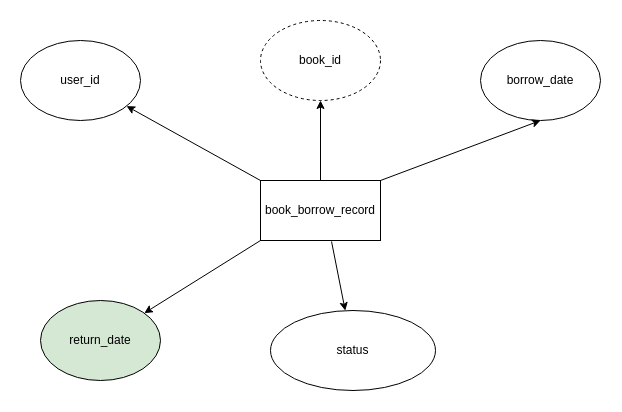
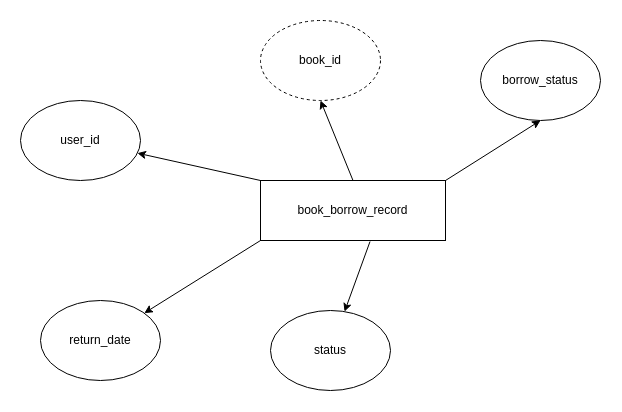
  <mxCell id="0" />
  <mxCell id="1" parent="0" />
- <mxCell id="2" value="book_borrow_record" style="rounded=0;whiteSpace=wrap;html=1;" parent="1" vertex="1"><mxGeometry x="260" y="180" width="120" height="60" as="geometry" /></mxCell>
- <mxCell id="3" value="user_id" style="ellipse;whiteSpace=wrap;html=1;" parent="1" vertex="1"><mxGeometry x="20" y="40" width="120" height="80" as="geometry" /></mxCell>
+ <mxCell id="2" value="book_borrow_record" style="rounded=0;whiteSpace=wrap;html=1;" parent="1" vertex="1"><mxGeometry x="260" y="180" width="185" height="60" as="geometry" /></mxCell>
+ <mxCell id="3" value="user_id" style="ellipse;whiteSpace=wrap;html=1;" parent="1" vertex="1"><mxGeometry x="20" y="100" width="120" height="80" as="geometry" /></mxCell>
  <mxCell id="4" value="book_id" style="ellipse;whiteSpace=wrap;html=1;dashed=1;" parent="1" vertex="1"><mxGeometry x="260" y="20" width="120" height="80" as="geometry" /></mxCell>
- <mxCell id="5" value="borrow_date" style="ellipse;whiteSpace=wrap;html=1;" parent="1" vertex="1"><mxGeometry x="480" y="40" width="120" height="80" as="geometry" /></mxCell>
- <mxCell id="6" value="return_date" style="ellipse;whiteSpace=wrap;html=1;fillColor=#d5e8d4;" parent="1" vertex="1"><mxGeometry x="40" y="300" width="120" height="80" as="geometry" /></mxCell>
- <mxCell id="7" value="status" style="ellipse;whiteSpace=wrap;html=1;" parent="1" vertex="1"><mxGeometry x="270" y="310" width="165" height="80" as="geometry" /></mxCell>
+ <mxCell id="5" value="borrow_status" style="ellipse;whiteSpace=wrap;html=1;" parent="1" vertex="1"><mxGeometry x="480" y="40" width="120" height="80" as="geometry" /></mxCell>
+ <mxCell id="6" value="return_date" style="ellipse;whiteSpace=wrap;html=1;" parent="1" vertex="1"><mxGeometry x="40" y="300" width="120" height="80" as="geometry" /></mxCell>
+ <mxCell id="7" value="status" style="ellipse;whiteSpace=wrap;html=1;" parent="1" vertex="1"><mxGeometry x="270" y="310" width="120" height="80" as="geometry" /></mxCell>
  <mxCell id="8" value="" style="endArrow=classic;html=1;exitX=0;exitY=0;exitDx=0;exitDy=0;" parent="1" source="2" target="3" edge="1"><mxGeometry width="50" height="50" relative="1" as="geometry"><mxPoint x="320" y="200" as="sourcePoint" /><mxPoint x="370" y="150" as="targetPoint" /><Array as="points" /></mxGeometry></mxCell>
  <mxCell id="9" value="" style="endArrow=classic;html=1;entryX=0.5;entryY=1;entryDx=0;entryDy=0;exitX=0.5;exitY=0;exitDx=0;exitDy=0;" parent="1" source="2" target="4" edge="1"><mxGeometry width="50" height="50" relative="1" as="geometry"><mxPoint x="320" y="200" as="sourcePoint" /><mxPoint x="370" y="150" as="targetPoint" /></mxGeometry></mxCell>
  <mxCell id="10" value="" style="endArrow=classic;html=1;entryX=0.5;entryY=1;entryDx=0;entryDy=0;exitX=1;exitY=0;exitDx=0;exitDy=0;" parent="1" source="2" target="5" edge="1"><mxGeometry width="50" height="50" relative="1" as="geometry"><mxPoint x="320" y="200" as="sourcePoint" /><mxPoint x="370" y="150" as="targetPoint" /><Array as="points" /></mxGeometry></mxCell>
  <mxCell id="11" value="" style="endArrow=classic;html=1;exitX=0;exitY=1;exitDx=0;exitDy=0;" parent="1" source="2" target="6" edge="1"><mxGeometry width="50" height="50" relative="1" as="geometry"><mxPoint x="260" y="270" as="sourcePoint" /><mxPoint x="310" y="220" as="targetPoint" /></mxGeometry></mxCell>
  <mxCell id="12" value="" style="endArrow=classic;html=1;exitX=0.592;exitY=1.017;exitDx=0;exitDy=0;exitPerimeter=0;" parent="1" source="2" target="7" edge="1"><mxGeometry width="50" height="50" relative="1" as="geometry"><mxPoint x="380" y="270" as="sourcePoint" /><mxPoint x="430" y="220" as="targetPoint" /></mxGeometry></mxCell>
